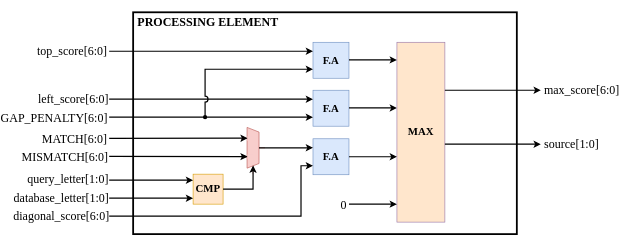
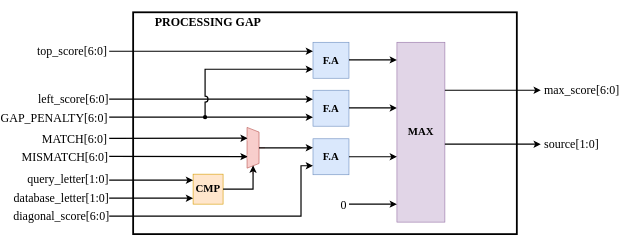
  <mxCell id="0" />
  <mxCell id="1" parent="0" />
  <mxCell id="2" value="" style="rounded=0;whiteSpace=wrap;html=1;fillColor=none;strokeWidth=3;" parent="1" vertex="1"><mxGeometry x="60" y="20" width="640" height="370" as="geometry" /></mxCell>
  <mxCell id="3" value="&lt;b style=&quot;font-size: 18px;&quot;&gt;&lt;font style=&quot;font-size: 18px;&quot;&gt;F.A&lt;/font&gt;&lt;/b&gt;" style="whiteSpace=wrap;html=1;aspect=fixed;fillColor=#dae8fc;strokeColor=#6c8ebf;fontSize=18;fontFamily=Garamond;" parent="1" vertex="1"><mxGeometry x="360" y="70" width="60" height="60" as="geometry" /></mxCell>
  <mxCell id="4" value="&lt;b style=&quot;font-size: 18px;&quot;&gt;&lt;font style=&quot;font-size: 18px;&quot;&gt;F.A&lt;/font&gt;&lt;/b&gt;" style="whiteSpace=wrap;html=1;aspect=fixed;fillColor=#dae8fc;strokeColor=#6c8ebf;fontFamily=Garamond;fontSize=18;" parent="1" vertex="1"><mxGeometry x="360" y="150" width="60" height="60" as="geometry" /></mxCell>
  <mxCell id="5" value="&lt;b style=&quot;font-size: 18px;&quot;&gt;&lt;font style=&quot;font-size: 18px;&quot;&gt;F.A&lt;/font&gt;&lt;/b&gt;" style="whiteSpace=wrap;html=1;aspect=fixed;fillColor=#dae8fc;strokeColor=#6c8ebf;fontSize=18;fontFamily=Garamond;" parent="1" vertex="1"><mxGeometry x="360" y="231" width="60" height="60" as="geometry" /></mxCell>
  <mxCell id="6" value="" style="endArrow=classic;html=1;strokeWidth=2;endFill=1;entryX=0;entryY=0.25;entryDx=0;entryDy=0;" parent="1" target="3" edge="1"><mxGeometry width="50" height="50" relative="1" as="geometry"><mxPoint x="20" y="85" as="sourcePoint" /><mxPoint x="380" y="110" as="targetPoint" /></mxGeometry></mxCell>
  <mxCell id="7" value="top_score[6:0]" style="edgeLabel;html=1;align=center;verticalAlign=middle;resizable=0;points=[];fontSize=20;fontFamily=Garamond;labelBackgroundColor=none;" parent="6" vertex="1" connectable="0"><mxGeometry x="-0.5" y="3" relative="1" as="geometry"><mxPoint x="-148" y="1" as="offset" /></mxGeometry></mxCell>
  <mxCell id="8" value="" style="endArrow=classic;html=1;endFill=1;strokeWidth=2;" parent="1" edge="1"><mxGeometry width="50" height="50" relative="1" as="geometry"><mxPoint x="420" y="179.57" as="sourcePoint" /><mxPoint x="500" y="179.57" as="targetPoint" /></mxGeometry></mxCell>
  <mxCell id="9" value="&lt;b style=&quot;font-size: 18px;&quot;&gt;CMP&lt;/b&gt;" style="whiteSpace=wrap;html=1;aspect=fixed;fillColor=#ffe6cc;strokeColor=#d79b00;fontFamily=Garamond;fontSize=18;" parent="1" vertex="1"><mxGeometry x="160" y="290" width="50" height="50" as="geometry" /></mxCell>
  <mxCell id="10" value="" style="endArrow=classic;html=1;strokeWidth=2;endFill=1;" parent="1" edge="1"><mxGeometry width="50" height="50" relative="1" as="geometry"><mxPoint x="20" y="300" as="sourcePoint" /><mxPoint x="160" y="300" as="targetPoint" /></mxGeometry></mxCell>
  <mxCell id="11" value="query_letter[1:0]" style="edgeLabel;html=1;align=center;verticalAlign=middle;resizable=0;points=[];fontFamily=Garamond;fontSize=20;labelBackgroundColor=none;" parent="10" vertex="1" connectable="0"><mxGeometry x="-0.45" y="-1" relative="1" as="geometry"><mxPoint x="-109" y="-4" as="offset" /></mxGeometry></mxCell>
  <mxCell id="12" value="" style="endArrow=classic;html=1;strokeWidth=2;endFill=1;" parent="1" edge="1"><mxGeometry width="50" height="50" relative="1" as="geometry"><mxPoint x="20" y="330" as="sourcePoint" /><mxPoint x="160" y="330" as="targetPoint" /></mxGeometry></mxCell>
  <mxCell id="13" value="database_letter[1:0]" style="edgeLabel;html=1;align=center;verticalAlign=middle;resizable=0;points=[];fontSize=20;fontFamily=Garamond;labelBackgroundColor=none;" parent="12" vertex="1" connectable="0"><mxGeometry x="-0.45" y="-1" relative="1" as="geometry"><mxPoint x="-120" y="-3" as="offset" /></mxGeometry></mxCell>
  <mxCell id="14" value="" style="shadow=0;dashed=0;align=center;html=1;strokeWidth=1;shape=mxgraph.electrical.abstract.mux2;fillColor=#f8cecc;strokeColor=#b85450;" parent="1" vertex="1"><mxGeometry x="240" y="212" width="40" height="78" as="geometry" /></mxCell>
  <mxCell id="15" value="" style="endArrow=classic;html=1;strokeWidth=2;endFill=1;entryX=0;entryY=0.177;entryDx=0;entryDy=3;entryPerimeter=0;" parent="1" edge="1"><mxGeometry width="50" height="50" relative="1" as="geometry"><mxPoint x="20" y="230.25" as="sourcePoint" /><mxPoint x="251" y="230" as="targetPoint" /></mxGeometry></mxCell>
  <mxCell id="16" value="MATCH[6:0]" style="edgeLabel;html=1;align=center;verticalAlign=middle;resizable=0;points=[];fontSize=20;fontFamily=Garamond;labelBackgroundColor=none;" parent="15" vertex="1" connectable="0"><mxGeometry x="-0.667" relative="1" as="geometry"><mxPoint x="-96" y="-1" as="offset" /></mxGeometry></mxCell>
  <mxCell id="17" value="" style="endArrow=classic;html=1;strokeWidth=2;endFill=1;entryX=0;entryY=0.532;entryDx=0;entryDy=3;entryPerimeter=0;" parent="1" edge="1"><mxGeometry width="50" height="50" relative="1" as="geometry"><mxPoint x="20" y="260.5" as="sourcePoint" /><mxPoint x="251" y="260.75" as="targetPoint" /></mxGeometry></mxCell>
  <mxCell id="18" value="MISMATCH[6:0]" style="edgeLabel;html=1;align=center;verticalAlign=middle;resizable=0;points=[];fontSize=20;fontFamily=Garamond;labelBackgroundColor=none;" parent="17" vertex="1" connectable="0"><mxGeometry x="-0.467" y="2" relative="1" as="geometry"><mxPoint x="-137" y="2" as="offset" /></mxGeometry></mxCell>
  <mxCell id="19" value="" style="endArrow=classic;html=1;entryX=0;entryY=0.25;entryDx=0;entryDy=0;endFill=1;strokeWidth=2;" parent="1" target="5" edge="1"><mxGeometry width="50" height="50" relative="1" as="geometry"><mxPoint x="270" y="246" as="sourcePoint" /><mxPoint x="300" y="160" as="targetPoint" /></mxGeometry></mxCell>
  <mxCell id="20" value="" style="endArrow=classic;html=1;rounded=0;entryX=0;entryY=0.75;entryDx=0;entryDy=0;strokeWidth=2;endFill=1;" parent="1" target="5" edge="1"><mxGeometry width="50" height="50" relative="1" as="geometry"><mxPoint x="20" y="360" as="sourcePoint" /><mxPoint x="380" y="230" as="targetPoint" /><Array as="points"><mxPoint x="340" y="360" /><mxPoint x="340" y="276" /></Array></mxGeometry></mxCell>
  <mxCell id="21" value="diagonal_score[6:0]" style="edgeLabel;html=1;align=center;verticalAlign=middle;resizable=0;points=[];fontSize=20;fontFamily=Garamond;labelBackgroundColor=none;" parent="20" vertex="1" connectable="0"><mxGeometry x="-0.5" relative="1" as="geometry"><mxPoint x="-187" y="-2" as="offset" /></mxGeometry></mxCell>
- <mxCell id="22" value="&lt;font size=&quot;1&quot; style=&quot;&quot;&gt;&lt;b style=&quot;font-size: 18px;&quot;&gt;MAX&lt;/b&gt;&lt;/font&gt;" style="rounded=0;whiteSpace=wrap;html=1;fillColor=#ffe6cc;strokeColor=#9673a6;fontFamily=Garamond;" parent="1" vertex="1"><mxGeometry x="500" y="70" width="80" height="300" as="geometry" /></mxCell>
+ <mxCell id="22" value="&lt;font size=&quot;1&quot; style=&quot;&quot;&gt;&lt;b style=&quot;font-size: 18px;&quot;&gt;MAX&lt;/b&gt;&lt;/font&gt;" style="rounded=0;whiteSpace=wrap;html=1;fillColor=#e1d5e7;strokeColor=#9673a6;fontFamily=Garamond;" parent="1" vertex="1"><mxGeometry x="500" y="70" width="80" height="300" as="geometry" /></mxCell>
  <mxCell id="23" value="" style="endArrow=classic;html=1;endFill=1;strokeWidth=2;" parent="1" edge="1"><mxGeometry width="50" height="50" relative="1" as="geometry"><mxPoint x="420" y="340" as="sourcePoint" /><mxPoint x="500" y="340" as="targetPoint" /></mxGeometry></mxCell>
  <mxCell id="24" value="0" style="edgeLabel;html=1;align=center;verticalAlign=middle;resizable=0;points=[];fontFamily=Garamond;fontSize=20;labelBackgroundColor=none;" parent="23" vertex="1" connectable="0"><mxGeometry x="-0.45" y="1" relative="1" as="geometry"><mxPoint x="-32" y="1" as="offset" /></mxGeometry></mxCell>
  <mxCell id="25" value="" style="endArrow=classic;html=1;exitX=1;exitY=0.5;exitDx=0;exitDy=0;endFill=1;strokeWidth=2;" parent="1" source="5" edge="1"><mxGeometry width="50" height="50" relative="1" as="geometry"><mxPoint x="420" y="219.5" as="sourcePoint" /><mxPoint x="500" y="261" as="targetPoint" /></mxGeometry></mxCell>
  <mxCell id="26" value="" style="endArrow=classic;html=1;strokeWidth=2;endFill=1;" parent="1" edge="1"><mxGeometry width="50" height="50" relative="1" as="geometry"><mxPoint x="580" y="150" as="sourcePoint" /><mxPoint x="740" y="150" as="targetPoint" /></mxGeometry></mxCell>
  <mxCell id="27" value="max_score[6:0]" style="edgeLabel;html=1;align=center;verticalAlign=middle;resizable=0;points=[];fontSize=20;fontFamily=Garamond;labelBackgroundColor=none;" parent="26" vertex="1" connectable="0"><mxGeometry x="0.56" y="1" relative="1" as="geometry"><mxPoint x="102" y="-2" as="offset" /></mxGeometry></mxCell>
  <mxCell id="28" value="" style="endArrow=classic;html=1;strokeWidth=2;endFill=1;" parent="1" edge="1"><mxGeometry width="50" height="50" relative="1" as="geometry"><mxPoint x="580" y="240" as="sourcePoint" /><mxPoint x="740" y="240" as="targetPoint" /></mxGeometry></mxCell>
  <mxCell id="29" value="source[1:0]" style="edgeLabel;html=1;align=center;verticalAlign=middle;resizable=0;points=[];fontSize=20;fontFamily=Garamond;labelBackgroundColor=none;" parent="28" vertex="1" connectable="0"><mxGeometry x="0.48" relative="1" as="geometry"><mxPoint x="92" y="-2" as="offset" /></mxGeometry></mxCell>
- <mxCell id="30" value="PROCESSING ELEMENT" style="text;html=1;strokeColor=none;fillColor=none;align=center;verticalAlign=middle;whiteSpace=wrap;rounded=0;fontStyle=1;fontFamily=Garamond;fontSize=20;" parent="1" vertex="1"><mxGeometry x="60" y="25" width="250" height="20" as="geometry" /></mxCell>
+ <mxCell id="30" value="PROCESSING GAP" style="text;html=1;strokeColor=none;fillColor=none;align=center;verticalAlign=middle;whiteSpace=wrap;rounded=0;fontStyle=1;fontFamily=Garamond;fontSize=20;" parent="1" vertex="1"><mxGeometry x="60" y="25" width="250" height="20" as="geometry" /></mxCell>
  <mxCell id="31" value="" style="endArrow=classic;html=1;strokeWidth=2;endFill=1;entryX=0;entryY=0.25;entryDx=0;entryDy=0;" parent="1" target="4" edge="1"><mxGeometry width="50" height="50" relative="1" as="geometry"><mxPoint x="20" y="165" as="sourcePoint" /><mxPoint x="340" y="160" as="targetPoint" /></mxGeometry></mxCell>
  <mxCell id="32" value="left_score[6:0]" style="edgeLabel;html=1;align=center;verticalAlign=middle;resizable=0;points=[];fontSize=20;fontFamily=Garamond;labelBackgroundColor=none;" parent="31" vertex="1" connectable="0"><mxGeometry x="-0.45" y="-1" relative="1" as="geometry"><mxPoint x="-155" y="-3" as="offset" /></mxGeometry></mxCell>
  <mxCell id="33" value="" style="endArrow=classic;html=1;rounded=0;entryX=0;entryY=0.75;entryDx=0;entryDy=0;jumpStyle=arc;jumpSize=8;strokeWidth=2;endFill=1;startArrow=oval;startFill=1;startSize=5;" parent="1" target="3" edge="1"><mxGeometry width="50" height="50" relative="1" as="geometry"><mxPoint x="180" y="195" as="sourcePoint" /><mxPoint x="360" y="230" as="targetPoint" /><Array as="points"><mxPoint x="180" y="115" /></Array></mxGeometry></mxCell>
  <mxCell id="34" value="" style="endArrow=classic;html=1;strokeWidth=2;endFill=1;entryX=0;entryY=0.75;entryDx=0;entryDy=0;" parent="1" target="4" edge="1"><mxGeometry width="50" height="50" relative="1" as="geometry"><mxPoint x="20" y="195" as="sourcePoint" /><mxPoint x="380" y="180" as="targetPoint" /></mxGeometry></mxCell>
  <mxCell id="35" value="GAP_PENALTY[6:0]" style="edgeLabel;html=1;align=center;verticalAlign=middle;resizable=0;points=[];fontSize=20;fontFamily=Garamond;labelBackgroundColor=none;" parent="34" vertex="1" connectable="0"><mxGeometry x="-0.45" y="-1" relative="1" as="geometry"><mxPoint x="-187" y="-1" as="offset" /></mxGeometry></mxCell>
  <mxCell id="36" value="" style="rounded=0;whiteSpace=wrap;html=1;strokeColor=none;labelBackgroundColor=#FFFFFF;fillColor=#f8cecc;" parent="1" vertex="1"><mxGeometry x="250.71" y="257" width="10" height="8" as="geometry" /></mxCell>
  <mxCell id="37" value="" style="rounded=0;whiteSpace=wrap;html=1;strokeColor=none;labelBackgroundColor=#FFFFFF;fillColor=#f8cecc;" parent="1" vertex="1"><mxGeometry x="250.71" y="226.79" width="10" height="8" as="geometry" /></mxCell>
  <mxCell id="38" value="" style="rounded=0;whiteSpace=wrap;html=1;strokeColor=none;labelBackgroundColor=#FFFFFF;" parent="1" vertex="1"><mxGeometry x="260.71" y="283" width="10" height="8" as="geometry" /></mxCell>
  <mxCell id="39" value="" style="endArrow=classic;html=1;rounded=0;entryX=0.502;entryY=0.815;entryDx=0;entryDy=0;entryPerimeter=0;exitX=1;exitY=0.5;exitDx=0;exitDy=0;endFill=1;strokeWidth=2;" parent="1" source="9" target="14" edge="1"><mxGeometry width="50" height="50" relative="1" as="geometry"><mxPoint x="320" y="340" as="sourcePoint" /><mxPoint x="370" y="290" as="targetPoint" /><Array as="points"><mxPoint x="260" y="315" /></Array></mxGeometry></mxCell>
  <mxCell id="40" value="" style="endArrow=classic;html=1;endFill=1;strokeWidth=2;" parent="1" edge="1"><mxGeometry width="50" height="50" relative="1" as="geometry"><mxPoint x="420" y="99.38" as="sourcePoint" /><mxPoint x="500" y="99.38" as="targetPoint" /></mxGeometry></mxCell>
